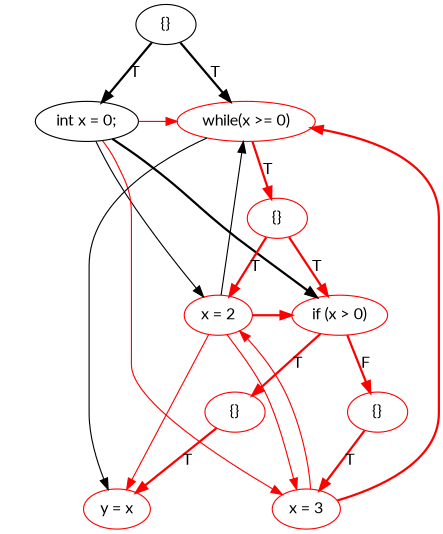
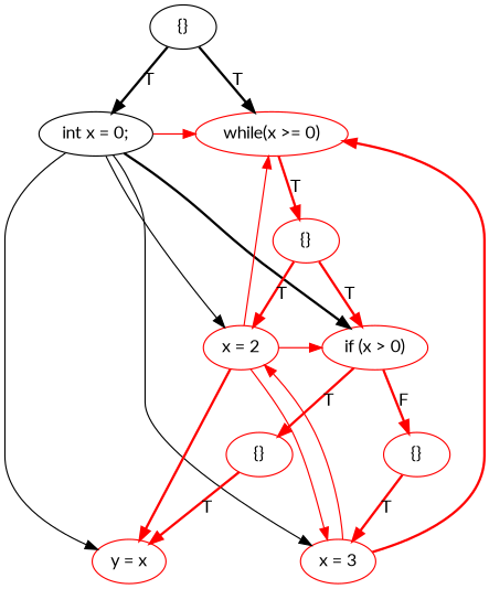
  digraph {
    fontname=Lato
    rankdir=TD
    node [fontname=Lato color=red]
    edge [color=red fontname=Lato style=bold]
    n1 [label="int x = 0;" color=""]
    n2 [label="while(x >= 0)"]
    n3 [label="{}"]
    n4 [label="if (x > 0)"]
    n5 [label="x = 2"]
    n6 [label="{}"]
    n7 [label="{}"]
    n8 [label="y = x"]
    n9 [label="x = 3"]
    n10 [label="{}" color=""]
    subgraph sub_1 {
      rank=same
      n1
      n2
    }
    subgraph sub_2 {
      rank=same
      n3
    }
    subgraph sub_3 {
      rank=same
      n4
      n5
    }
    subgraph sub_4 {
      rank=same
      n6
      n7
    }
    subgraph sub_5 {
      rank=same
      n8
      n9
    }
    n1 -> n2 [style=""]
    n1 -> n4 [color=""]
    n1 -> n5 [color="" style=""]
-   n2 -> n8 [color="" style=""]
-   n1 -> n9 [style=""]
+   n1 -> n8 [color="" style=""]
+   n1 -> n9 [color="" style=""]
    n2 -> n3 [label=T]
    n3 -> n4 [label=T]
    n3 -> n5 [label=T]
    n4 -> n6 [label=T]
    n4 -> n7 [label=F]
-   n5 -> n2 [color=black style=""]
-   n5 -> n4
-   n5 -> n8 [style=""]
+   n5 -> n2 [style=""]
+   n5 -> n4 [style=""]
+   n5 -> n8
    n5 -> n9 [style=""]
    n6 -> n8 [label=T]
    n7 -> n9 [label=T]
    n9 -> n2
    n9 -> n5 [style=""]
    n10 -> n1 [label=T color=""]
    n10 -> n2 [label=T color=""]
  }
